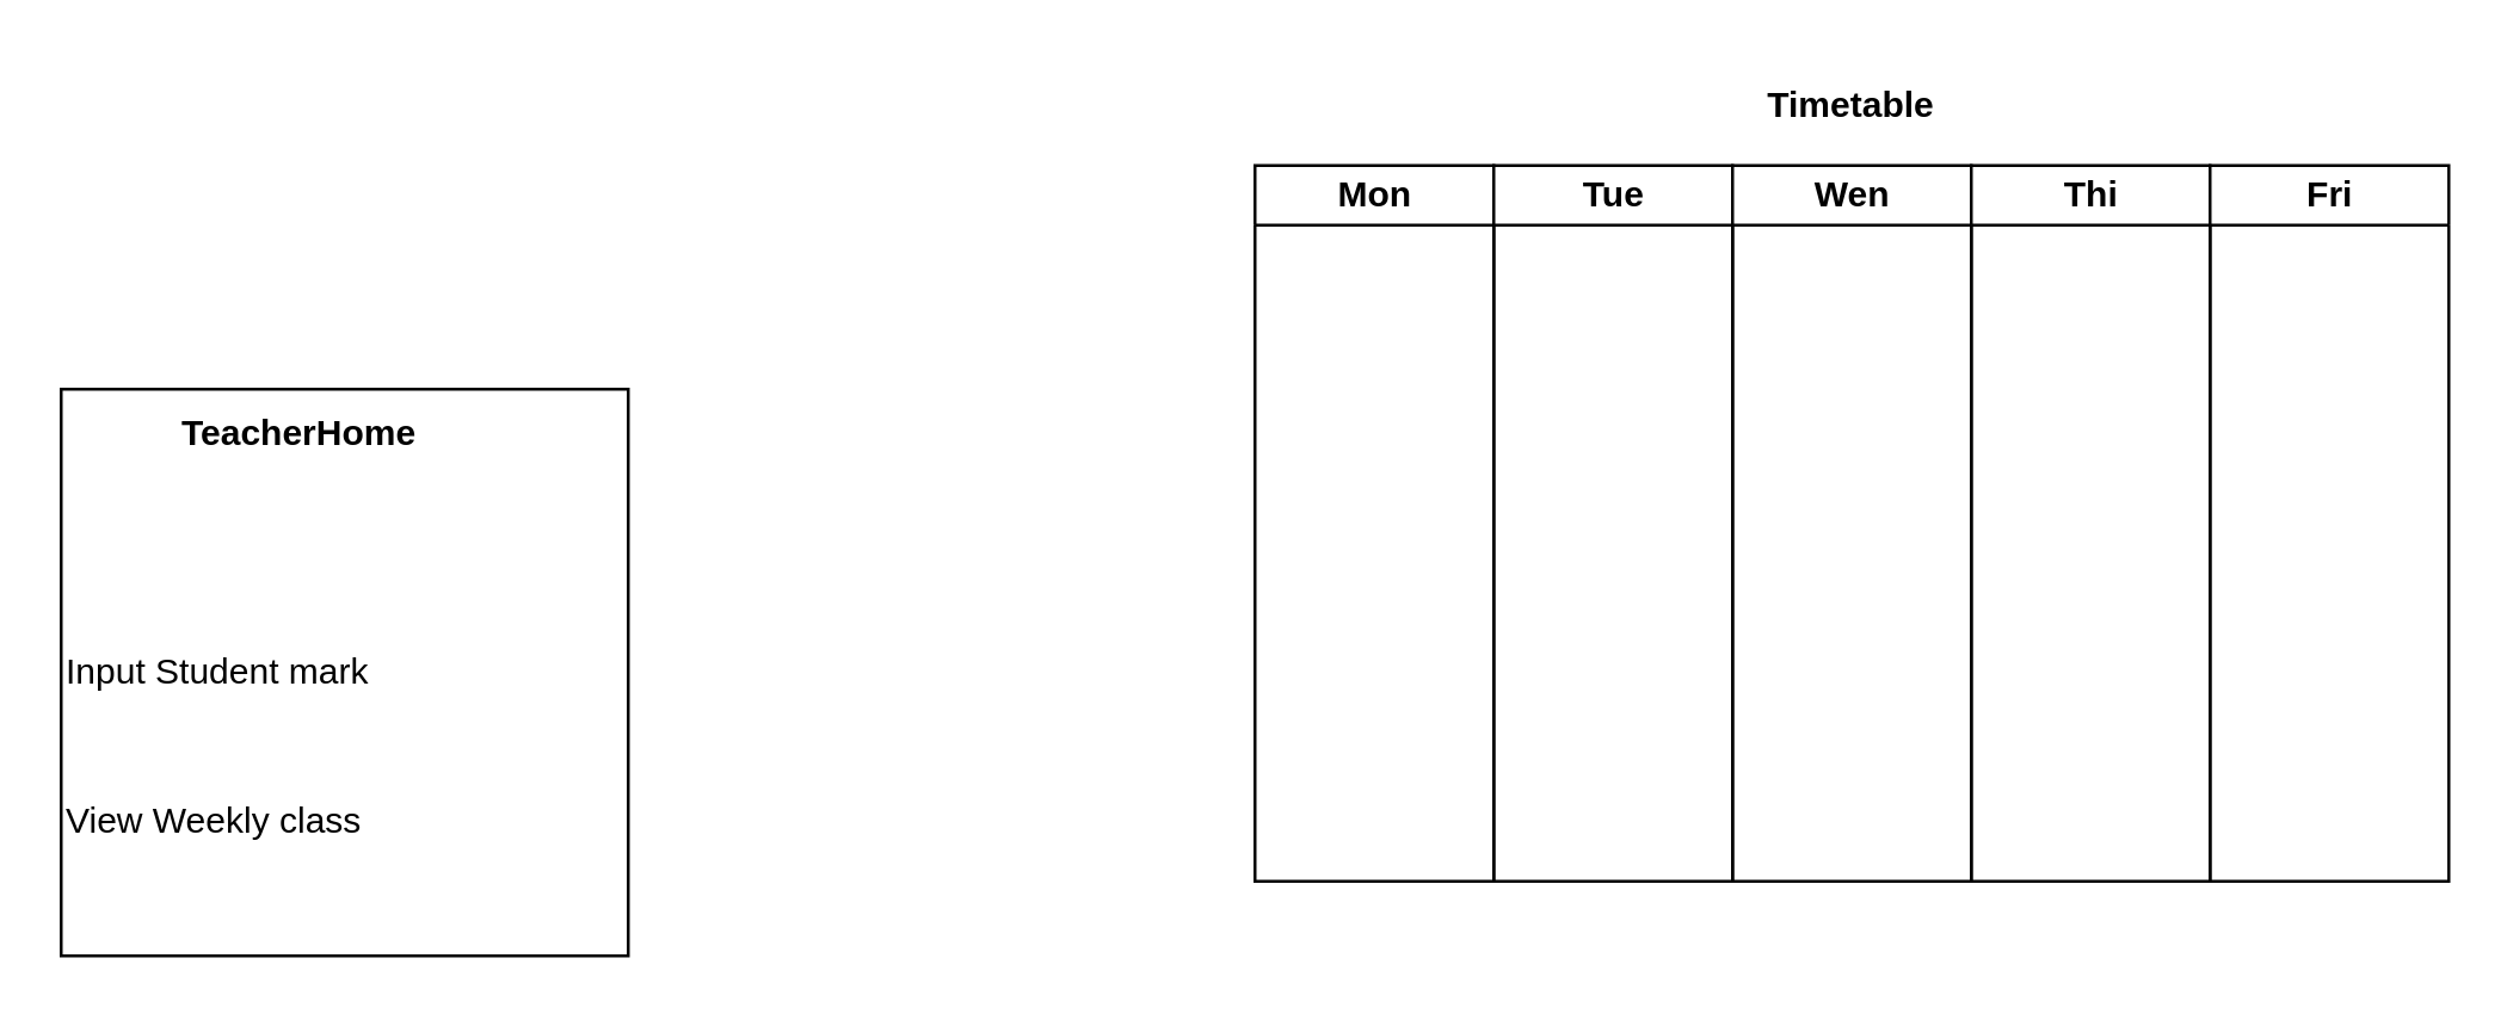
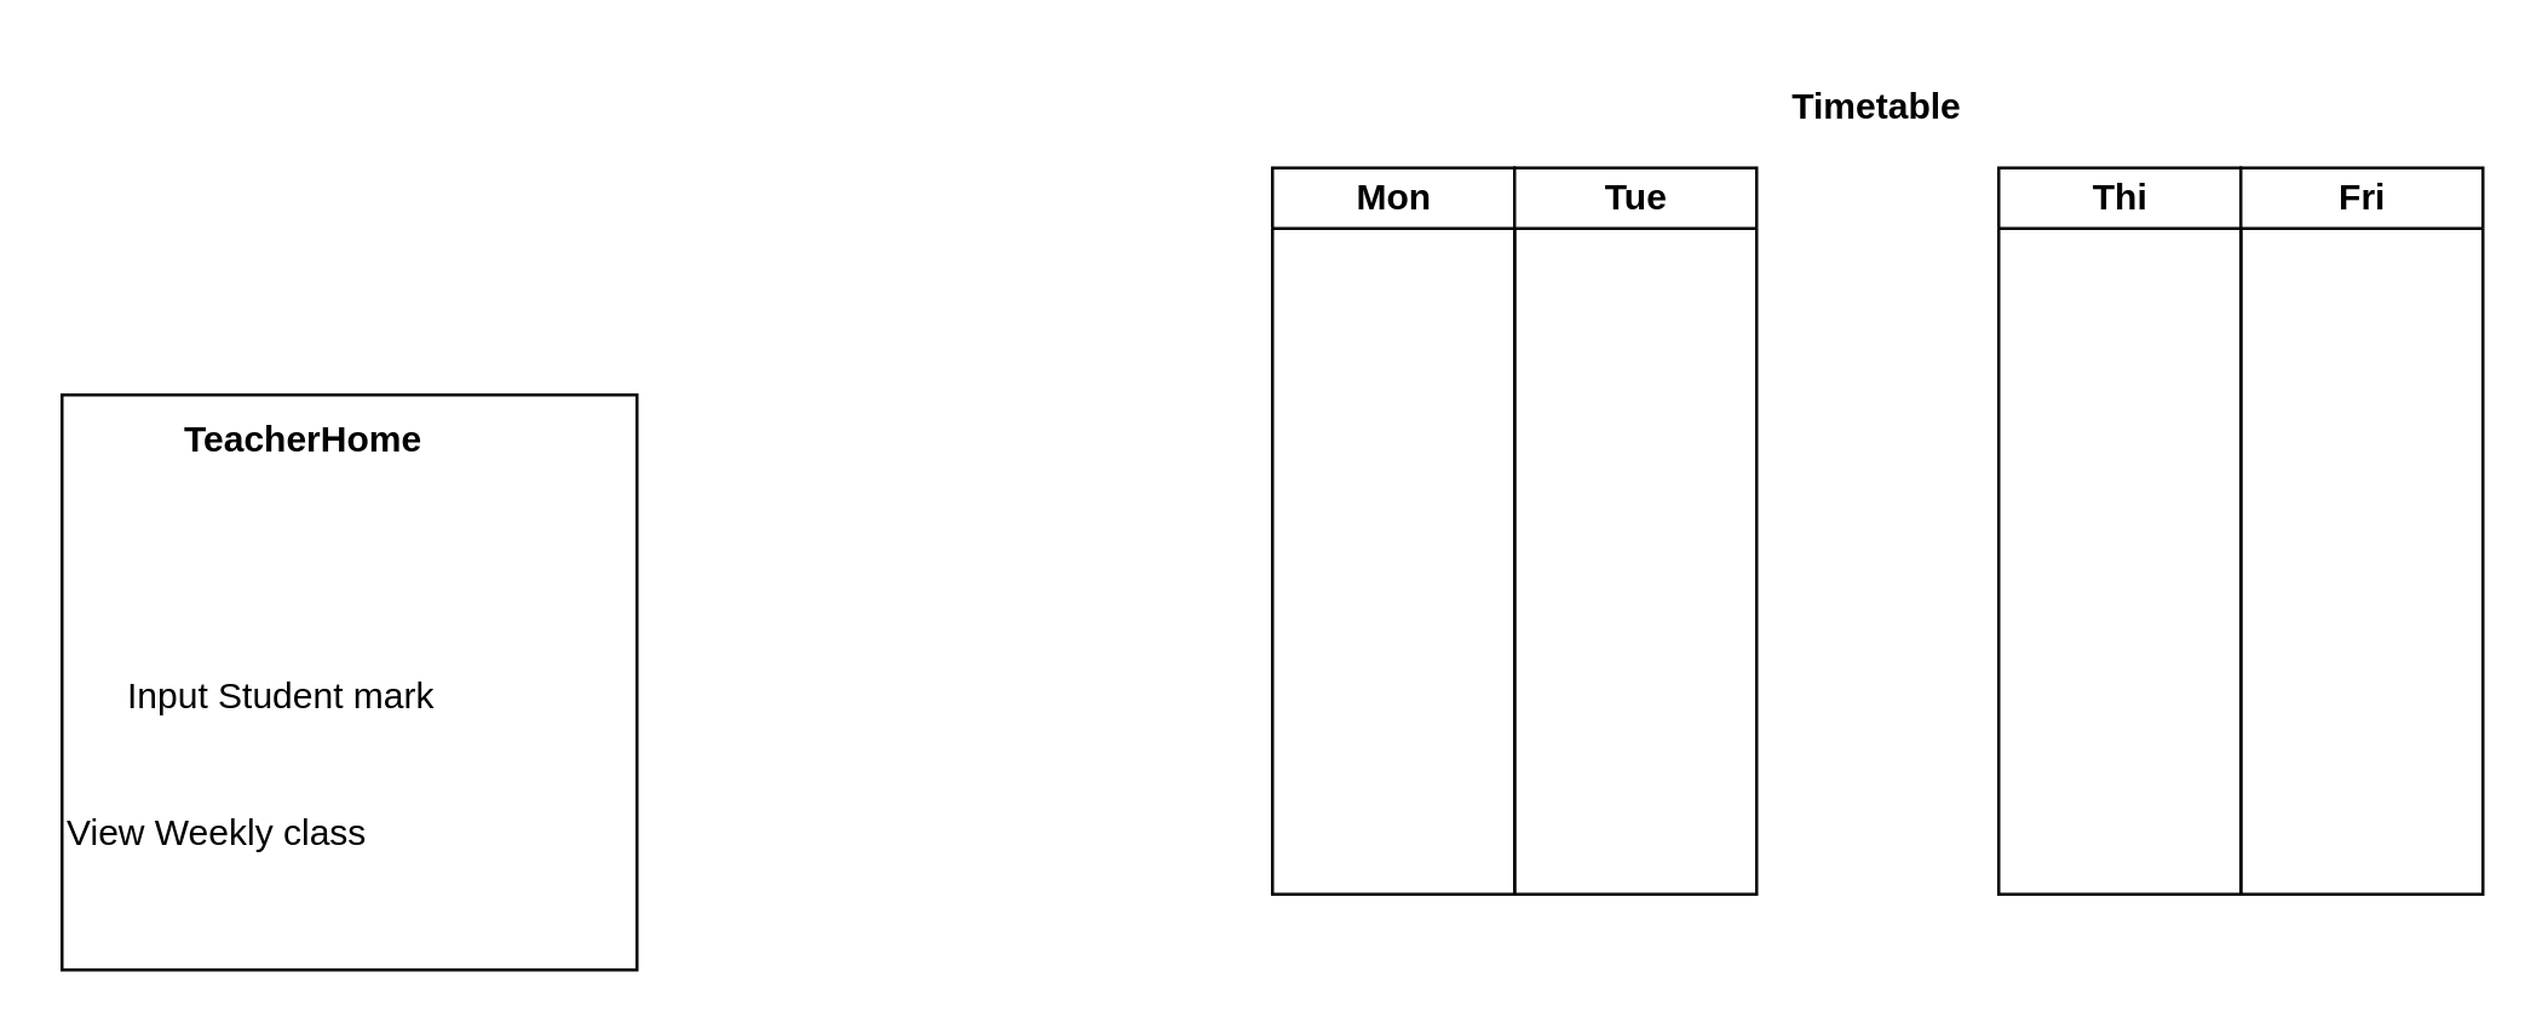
  <mxCell id="0" />
  <mxCell id="1" parent="0" />
  <mxCell id="2" value="" style="whiteSpace=wrap;html=1;aspect=fixed;" vertex="1" parent="1"><mxGeometry y="130" width="190" height="190" as="geometry" x="20" /></mxCell>
  <mxCell id="3" value="TeacherHome" style="text;html=1;strokeColor=none;fillColor=none;align=center;verticalAlign=middle;whiteSpace=wrap;rounded=0;fontStyle=1" vertex="1" parent="1"><mxGeometry x="70" y="130" width="60" height="30" as="geometry" /></mxCell>
- <mxCell id="4" value="Input Student mark" style="text;html=1;strokeColor=none;fillColor=none;align=left;verticalAlign=middle;whiteSpace=wrap;rounded=0;" vertex="1" parent="1"><mxGeometry y="210" width="110" height="30" as="geometry" x="20" /></mxCell>
+ <mxCell id="4" value="Input Student mark" style="text;html=1;strokeColor=none;fillColor=none;align=left;verticalAlign=middle;whiteSpace=wrap;rounded=0;" vertex="1" parent="1"><mxGeometry x="40" y="215" width="110" height="30" as="geometry" /></mxCell>
  <mxCell id="5" value="View&amp;nbsp;Weekly&amp;nbsp;&lt;span style=&quot;background-color: initial;&quot;&gt;class&lt;/span&gt;" style="text;html=1;strokeColor=none;fillColor=none;align=left;verticalAlign=middle;whiteSpace=wrap;rounded=0;" vertex="1" parent="1"><mxGeometry y="260" width="140" height="30" as="geometry" x="20" /></mxCell>
  <mxCell id="6" value="Mon" style="swimlane;startSize=20;html=1;" vertex="1" parent="1"><mxGeometry x="420" y="55" width="80" height="240" as="geometry" /></mxCell>
  <mxCell id="7" value="Tue" style="swimlane;startSize=20;html=1;" vertex="1" parent="1"><mxGeometry x="500" y="55" width="80" height="240" as="geometry" /></mxCell>
- <mxCell id="8" value="Wen" style="swimlane;startSize=20;html=1;" vertex="1" parent="1"><mxGeometry x="580" y="55" width="80" height="240" as="geometry" /></mxCell>
  <mxCell id="9" value="Thi" style="swimlane;startSize=20;html=1;" vertex="1" parent="1"><mxGeometry x="660" y="55" width="80" height="240" as="geometry" /></mxCell>
  <mxCell id="10" value="Fri" style="swimlane;startSize=20;html=1;" vertex="1" parent="1"><mxGeometry x="740" y="55" width="80" height="240" as="geometry" /></mxCell>
  <mxCell id="11" value="&lt;b&gt;Timetable&lt;/b&gt;" style="text;html=1;strokeColor=none;fillColor=none;align=center;verticalAlign=middle;whiteSpace=wrap;rounded=0;" vertex="1" parent="1"><mxGeometry x="590" width="60" height="30" as="geometry" y="20" /></mxCell>
